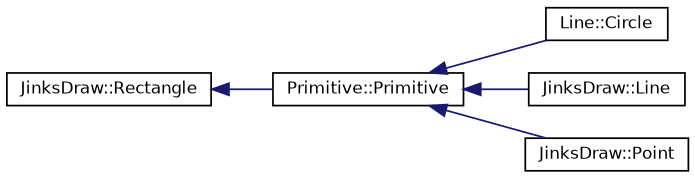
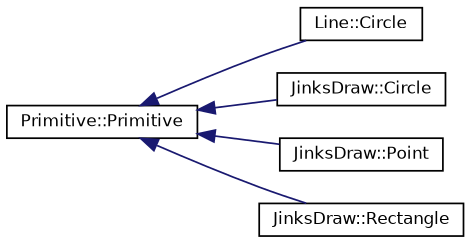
  digraph {
    rankdir=LR
    node [color=black fillcolor=white fontname=Helvetica fontsize=10 shape=record style=filled]
    edge [color=midnightblue dir=back fontname=Helvetica fontsize=10 labelfontname=Helvetica labelfontsize=10 style=solid]
    n1 [height=0.2 label="Primitive::Primitive" width=0.4]
    n2 [height=0.2 label="Line::Circle" width=0.4]
-   n3 [height=0.2 label="JinksDraw::Line" width=0.4]
+   n3 [height=0.2 label="JinksDraw::Circle" width=0.4]
    n4 [height=0.2 label="JinksDraw::Point" width=0.4]
    n5 [height=0.2 label="JinksDraw::Rectangle" width=0.4]
    n1 -> n2
    n1 -> n3
    n1 -> n4
-   n5 -> n1
+   n1 -> n5
  }
